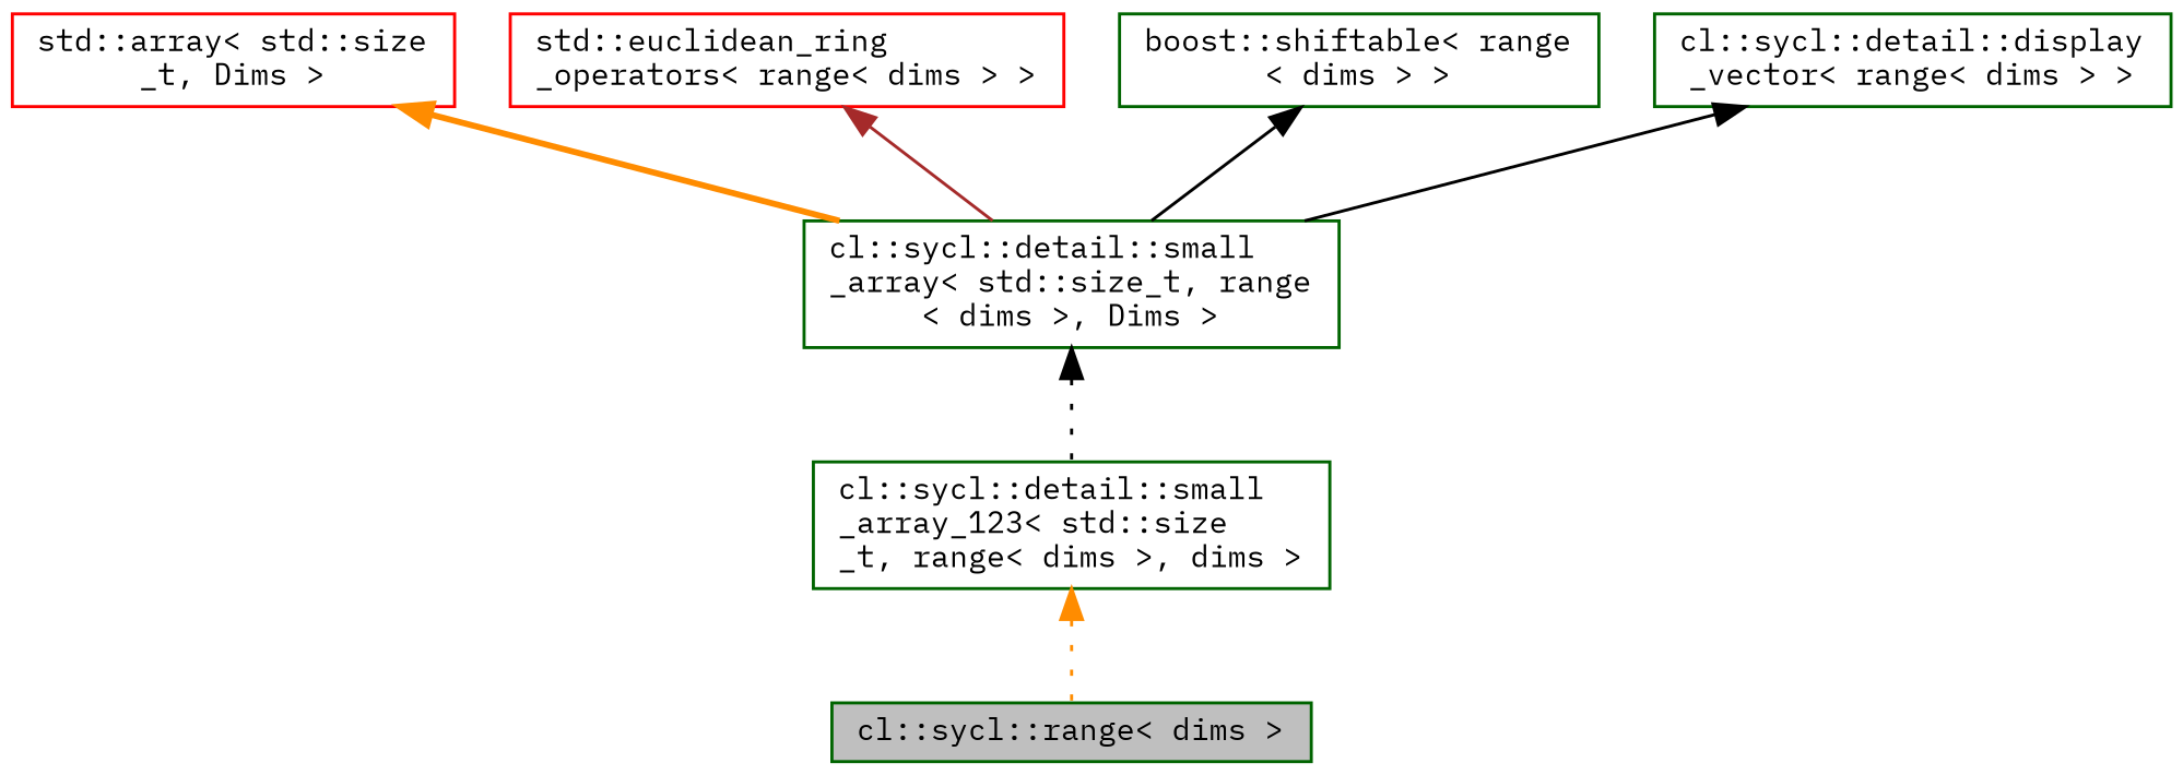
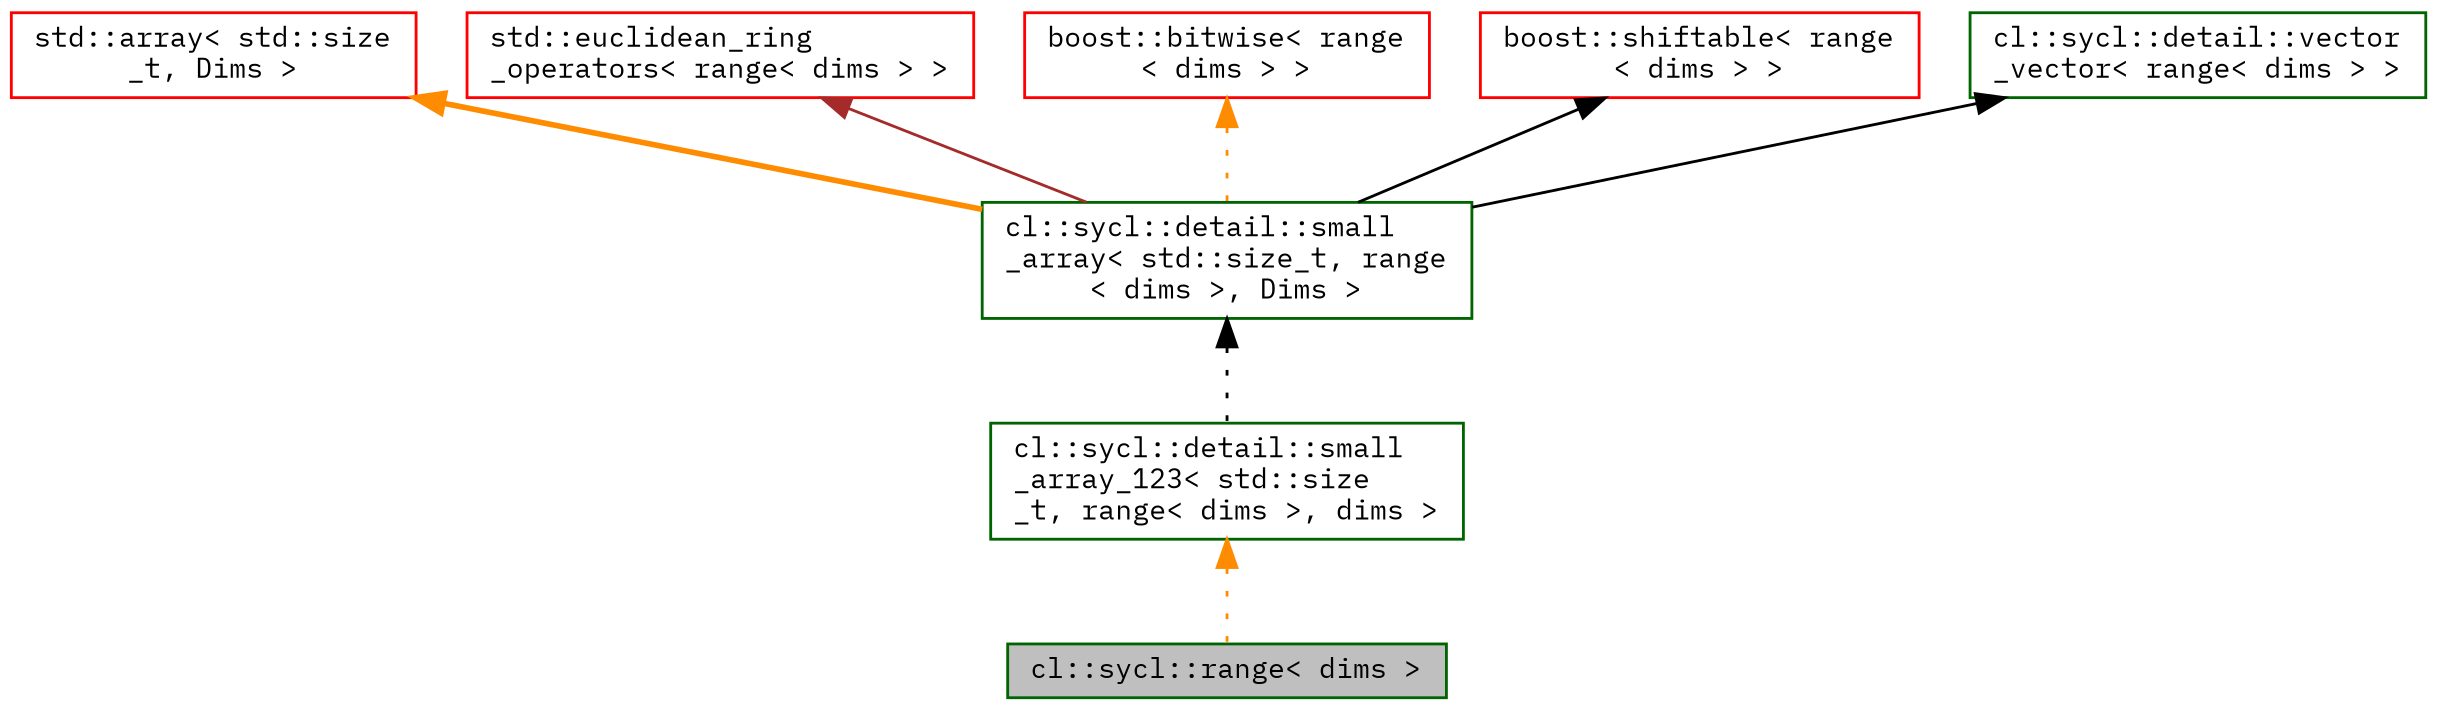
  digraph {
    fontname="IBM Plex Mono"
    rankdir=TB
    node [color=darkgreen fontname="IBM Plex Mono" fontsize=10 shape=record]
    edge [color=darkorange dir=back fontname="IBM Plex Mono" fontsize=10 labelfontname=Helvetica labelfontsize=10 style=dotted]
    n1 [fillcolor=grey75 fontcolor=black height=0.2 label="cl::sycl::range\< dims \>" style=filled width=0.4]
    n2 [height=0.2 label="cl::sycl::detail::small\l_array_123\< std::size\l_t, range\< dims \>, dims \>" width=0.4]
    n3 [height=0.2 label="cl::sycl::detail::small\l_array\< std::size_t, range\l\< dims \>, Dims \>" width=0.4]
    n4 [color=red height=0.2 label="std::array\< std::size\l_t, Dims \>" width=0.4]
    n5 [color=red height=0.2 label="std::euclidean_ring\l_operators\< range\< dims \> \>" width=0.4]
-   n7 [height=0.2 label="boost::shiftable\< range\l\< dims \> \>" width=0.4]
-   n8 [height=0.2 label="cl::sycl::detail::display\l_vector\< range\< dims \> \>" width=0.4]
+   n6 [color=red height=0.2 label="boost::bitwise\< range\l\< dims \> \>" width=0.4]
+   n7 [color=red height=0.2 label="boost::shiftable\< range\l\< dims \> \>" width=0.4]
+   n8 [height=0.2 label="cl::sycl::detail::vector\l_vector\< range\< dims \> \>" width=0.4]
    n2 -> n1
    n3 -> n2 [color=black]
    n4 -> n3 [style=bold]
    n5 -> n3 [color=brown style=solid]
+   n6 -> n3
    n7 -> n3 [color=black style=solid]
    n8 -> n3 [color=black style=solid]
  }
